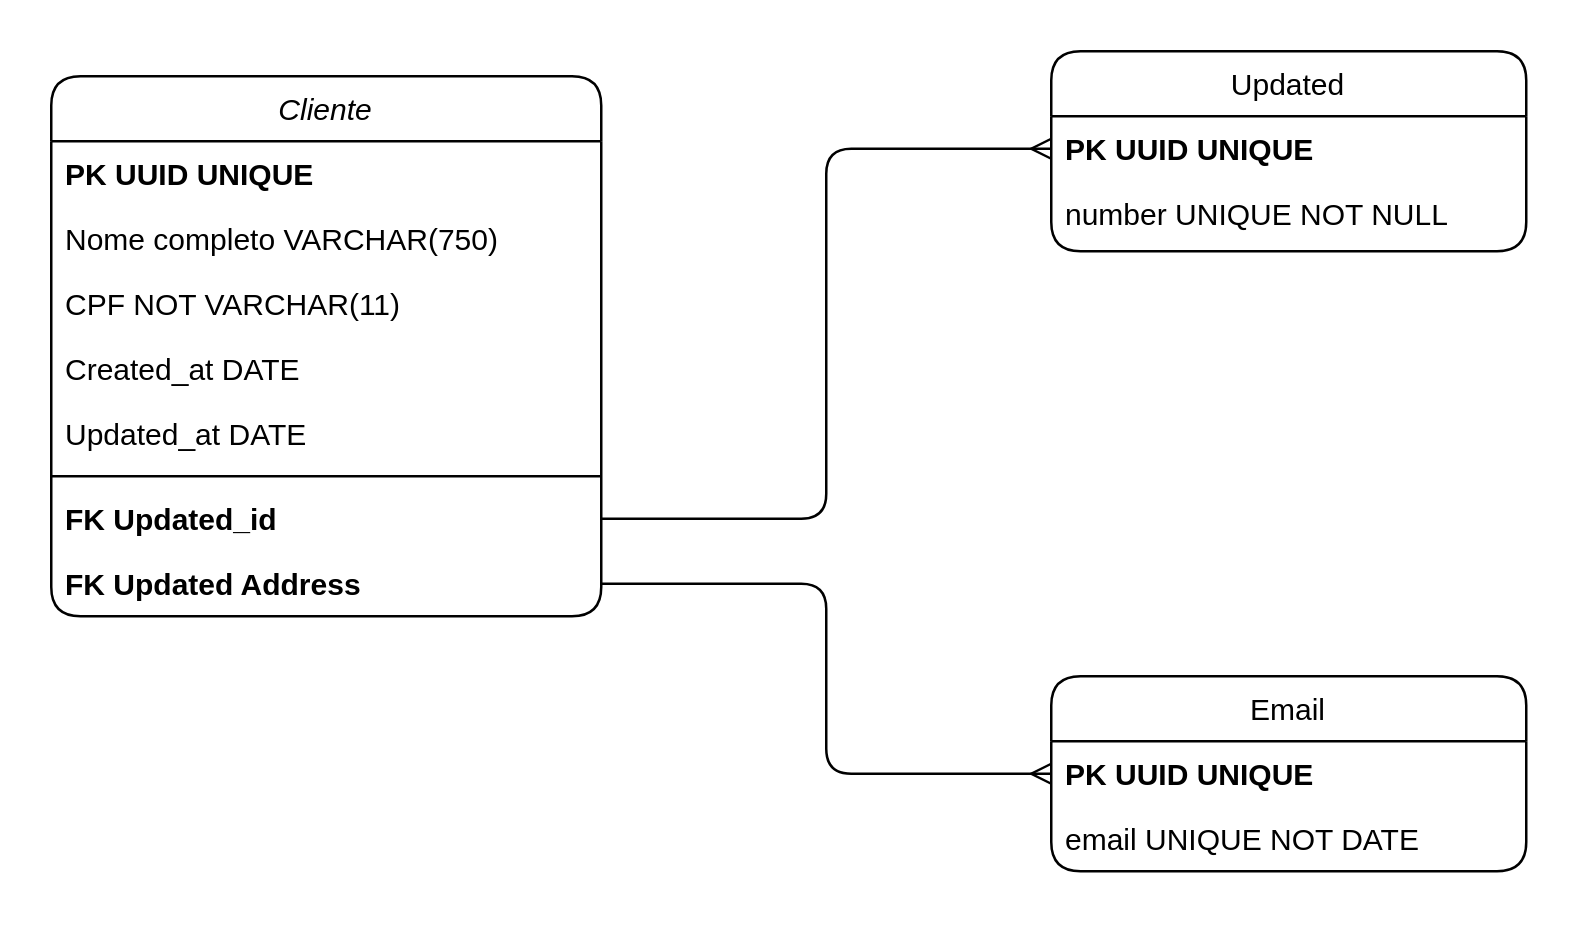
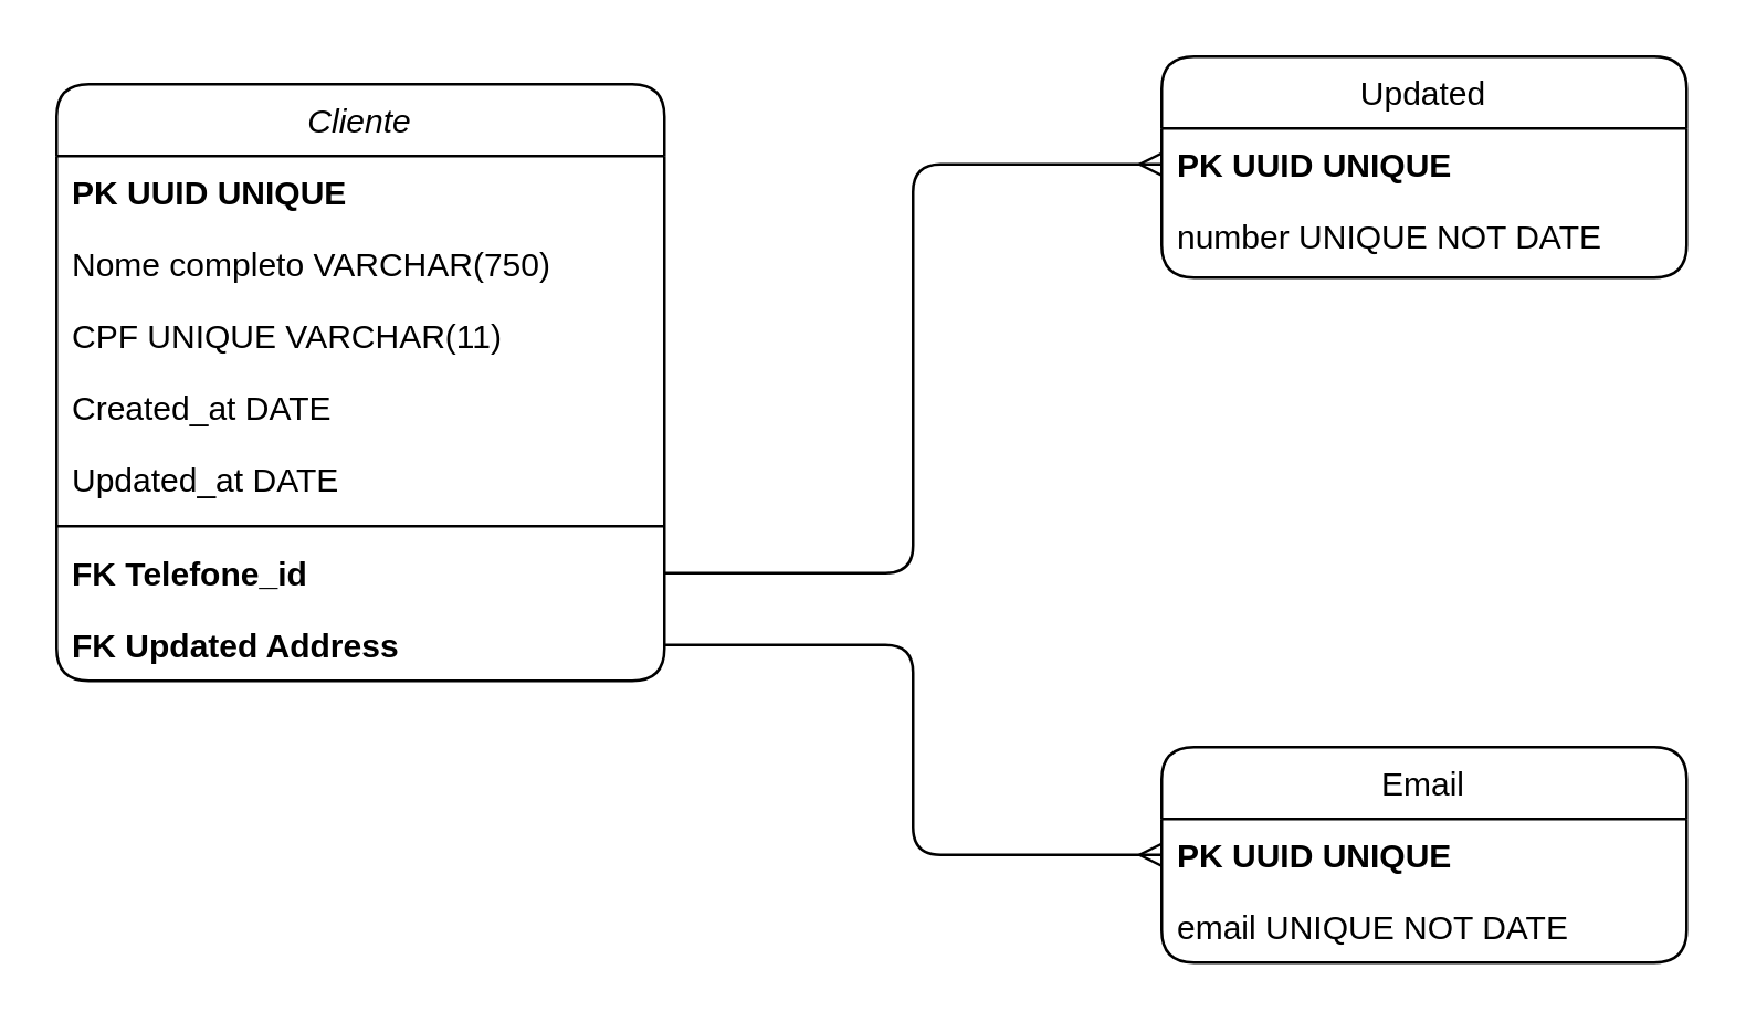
  <mxCell id="0" />
  <mxCell id="1" parent="0" />
  <mxCell id="2" value="Cliente" style="swimlane;fontStyle=2;align=center;verticalAlign=top;childLayout=stackLayout;horizontal=1;startSize=26;horizontalStack=0;resizeParent=1;resizeLast=0;collapsible=1;marginBottom=0;rounded=1;shadow=0;strokeWidth=1;" parent="1" vertex="1"><mxGeometry x="20" y="30" width="220" height="216" as="geometry"><mxRectangle x="230" y="140" width="160" height="26" as="alternateBounds" /></mxGeometry></mxCell>
  <mxCell id="3" value="PK UUID UNIQUE " style="text;align=left;verticalAlign=top;spacingLeft=4;spacingRight=4;overflow=hidden;rotatable=0;points=[[0,0.5],[1,0.5]];portConstraint=eastwest;fontStyle=1;rounded=1;" parent="2" vertex="1"><mxGeometry y="26" width="220" height="26" as="geometry" /></mxCell>
  <mxCell id="4" value="Nome completo VARCHAR(750)" style="text;align=left;verticalAlign=top;spacingLeft=4;spacingRight=4;overflow=hidden;rotatable=0;points=[[0,0.5],[1,0.5]];portConstraint=eastwest;rounded=1;" parent="2" vertex="1"><mxGeometry y="52" width="220" height="26" as="geometry" /></mxCell>
- <mxCell id="5" value="CPF NOT VARCHAR(11)" style="text;align=left;verticalAlign=top;spacingLeft=4;spacingRight=4;overflow=hidden;rotatable=0;points=[[0,0.5],[1,0.5]];portConstraint=eastwest;rounded=1;" vertex="1" parent="2"><mxGeometry y="78" width="220" height="26" as="geometry" /></mxCell>
+ <mxCell id="5" value="CPF UNIQUE VARCHAR(11)" style="text;align=left;verticalAlign=top;spacingLeft=4;spacingRight=4;overflow=hidden;rotatable=0;points=[[0,0.5],[1,0.5]];portConstraint=eastwest;rounded=1;" vertex="1" parent="2"><mxGeometry y="78" width="220" height="26" as="geometry" /></mxCell>
  <mxCell id="6" value="Created_at DATE" style="text;align=left;verticalAlign=top;spacingLeft=4;spacingRight=4;overflow=hidden;rotatable=0;points=[[0,0.5],[1,0.5]];portConstraint=eastwest;rounded=1;shadow=0;html=0;" vertex="1" parent="2"><mxGeometry y="104" width="220" height="26" as="geometry" /></mxCell>
  <mxCell id="7" value="Updated_at DATE" style="text;align=left;verticalAlign=top;spacingLeft=4;spacingRight=4;overflow=hidden;rotatable=0;points=[[0,0.5],[1,0.5]];portConstraint=eastwest;rounded=1;shadow=0;html=0;" vertex="1" parent="2"><mxGeometry y="130" width="220" height="26" as="geometry" /></mxCell>
  <mxCell id="8" value="" style="line;html=1;strokeWidth=1;align=left;verticalAlign=middle;spacingTop=-1;spacingLeft=3;spacingRight=3;rotatable=0;labelPosition=right;points=[];portConstraint=eastwest;rounded=1;" parent="2" vertex="1"><mxGeometry y="156" width="220" height="8" as="geometry" /></mxCell>
- <mxCell id="9" value="FK Updated_id " style="text;align=left;verticalAlign=top;spacingLeft=4;spacingRight=4;overflow=hidden;rotatable=0;points=[[0,0.5],[1,0.5]];portConstraint=eastwest;rounded=1;shadow=0;html=0;fontStyle=1" parent="2" vertex="1"><mxGeometry y="164" width="220" height="26" as="geometry" /></mxCell>
+ <mxCell id="9" value="FK Telefone_id " style="text;align=left;verticalAlign=top;spacingLeft=4;spacingRight=4;overflow=hidden;rotatable=0;points=[[0,0.5],[1,0.5]];portConstraint=eastwest;rounded=1;shadow=0;html=0;fontStyle=1" parent="2" vertex="1"><mxGeometry y="164" width="220" height="26" as="geometry" /></mxCell>
  <mxCell id="10" value="FK Updated Address" style="text;align=left;verticalAlign=top;spacingLeft=4;spacingRight=4;overflow=hidden;rotatable=0;points=[[0,0.5],[1,0.5]];portConstraint=eastwest;rounded=1;shadow=0;html=0;fontStyle=1" parent="2" vertex="1"><mxGeometry y="190" width="220" height="26" as="geometry" /></mxCell>
  <mxCell id="11" value="Updated" style="swimlane;fontStyle=0;align=center;verticalAlign=top;childLayout=stackLayout;horizontal=1;startSize=26;horizontalStack=0;resizeParent=1;resizeLast=0;collapsible=1;marginBottom=0;rounded=1;shadow=0;strokeWidth=1;" parent="1" vertex="1"><mxGeometry x="420" y="20" width="190" height="80" as="geometry"><mxRectangle x="550" y="140" width="160" height="26" as="alternateBounds" /></mxGeometry></mxCell>
  <mxCell id="12" value="PK UUID UNIQUE" style="text;align=left;verticalAlign=top;spacingLeft=4;spacingRight=4;overflow=hidden;rotatable=0;points=[[0,0.5],[1,0.5]];portConstraint=eastwest;fontStyle=1;rounded=1;" parent="11" vertex="1"><mxGeometry y="26" width="190" height="26" as="geometry" /></mxCell>
- <mxCell id="13" value="number UNIQUE NOT NULL" style="text;align=left;verticalAlign=top;spacingLeft=4;spacingRight=4;overflow=hidden;rotatable=0;points=[[0,0.5],[1,0.5]];portConstraint=eastwest;rounded=1;shadow=0;html=0;" parent="11" vertex="1"><mxGeometry y="52" width="190" height="26" as="geometry" /></mxCell>
+ <mxCell id="13" value="number UNIQUE NOT DATE" style="text;align=left;verticalAlign=top;spacingLeft=4;spacingRight=4;overflow=hidden;rotatable=0;points=[[0,0.5],[1,0.5]];portConstraint=eastwest;rounded=1;shadow=0;html=0;" parent="11" vertex="1"><mxGeometry y="52" width="190" height="26" as="geometry" /></mxCell>
  <mxCell id="14" value="Email" style="swimlane;fontStyle=0;childLayout=stackLayout;horizontal=1;startSize=26;fillColor=none;horizontalStack=0;resizeParent=1;resizeParentMax=0;resizeLast=0;collapsible=1;marginBottom=0;rounded=1;" vertex="1" parent="1"><mxGeometry x="420" y="270" width="190" height="78" as="geometry" /></mxCell>
  <mxCell id="15" value="PK UUID UNIQUE" style="text;strokeColor=none;fillColor=none;align=left;verticalAlign=top;spacingLeft=4;spacingRight=4;overflow=hidden;rotatable=0;points=[[0,0.5],[1,0.5]];portConstraint=eastwest;rounded=1;fontStyle=1" vertex="1" parent="14"><mxGeometry y="26" width="190" height="26" as="geometry" /></mxCell>
  <mxCell id="16" value="email UNIQUE NOT DATE" style="text;strokeColor=none;fillColor=none;align=left;verticalAlign=top;spacingLeft=4;spacingRight=4;overflow=hidden;rotatable=0;points=[[0,0.5],[1,0.5]];portConstraint=eastwest;rounded=1;" vertex="1" parent="14"><mxGeometry y="52" width="190" height="26" as="geometry" /></mxCell>
  <mxCell id="17" style="edgeStyle=orthogonalEdgeStyle;rounded=1;orthogonalLoop=1;jettySize=auto;html=1;exitX=1;exitY=0.5;exitDx=0;exitDy=0;entryX=0;entryY=0.5;entryDx=0;entryDy=0;endArrow=ERmany;endFill=0;" edge="1" parent="1" source="9" target="12"><mxGeometry relative="1" as="geometry" /></mxCell>
  <mxCell id="18" style="edgeStyle=orthogonalEdgeStyle;rounded=1;orthogonalLoop=1;jettySize=auto;html=1;endArrow=ERmany;endFill=0;entryX=0;entryY=0.5;entryDx=0;entryDy=0;" edge="1" parent="1" source="10" target="15"><mxGeometry relative="1" as="geometry"><mxPoint x="290" y="207" as="targetPoint" /></mxGeometry></mxCell>
